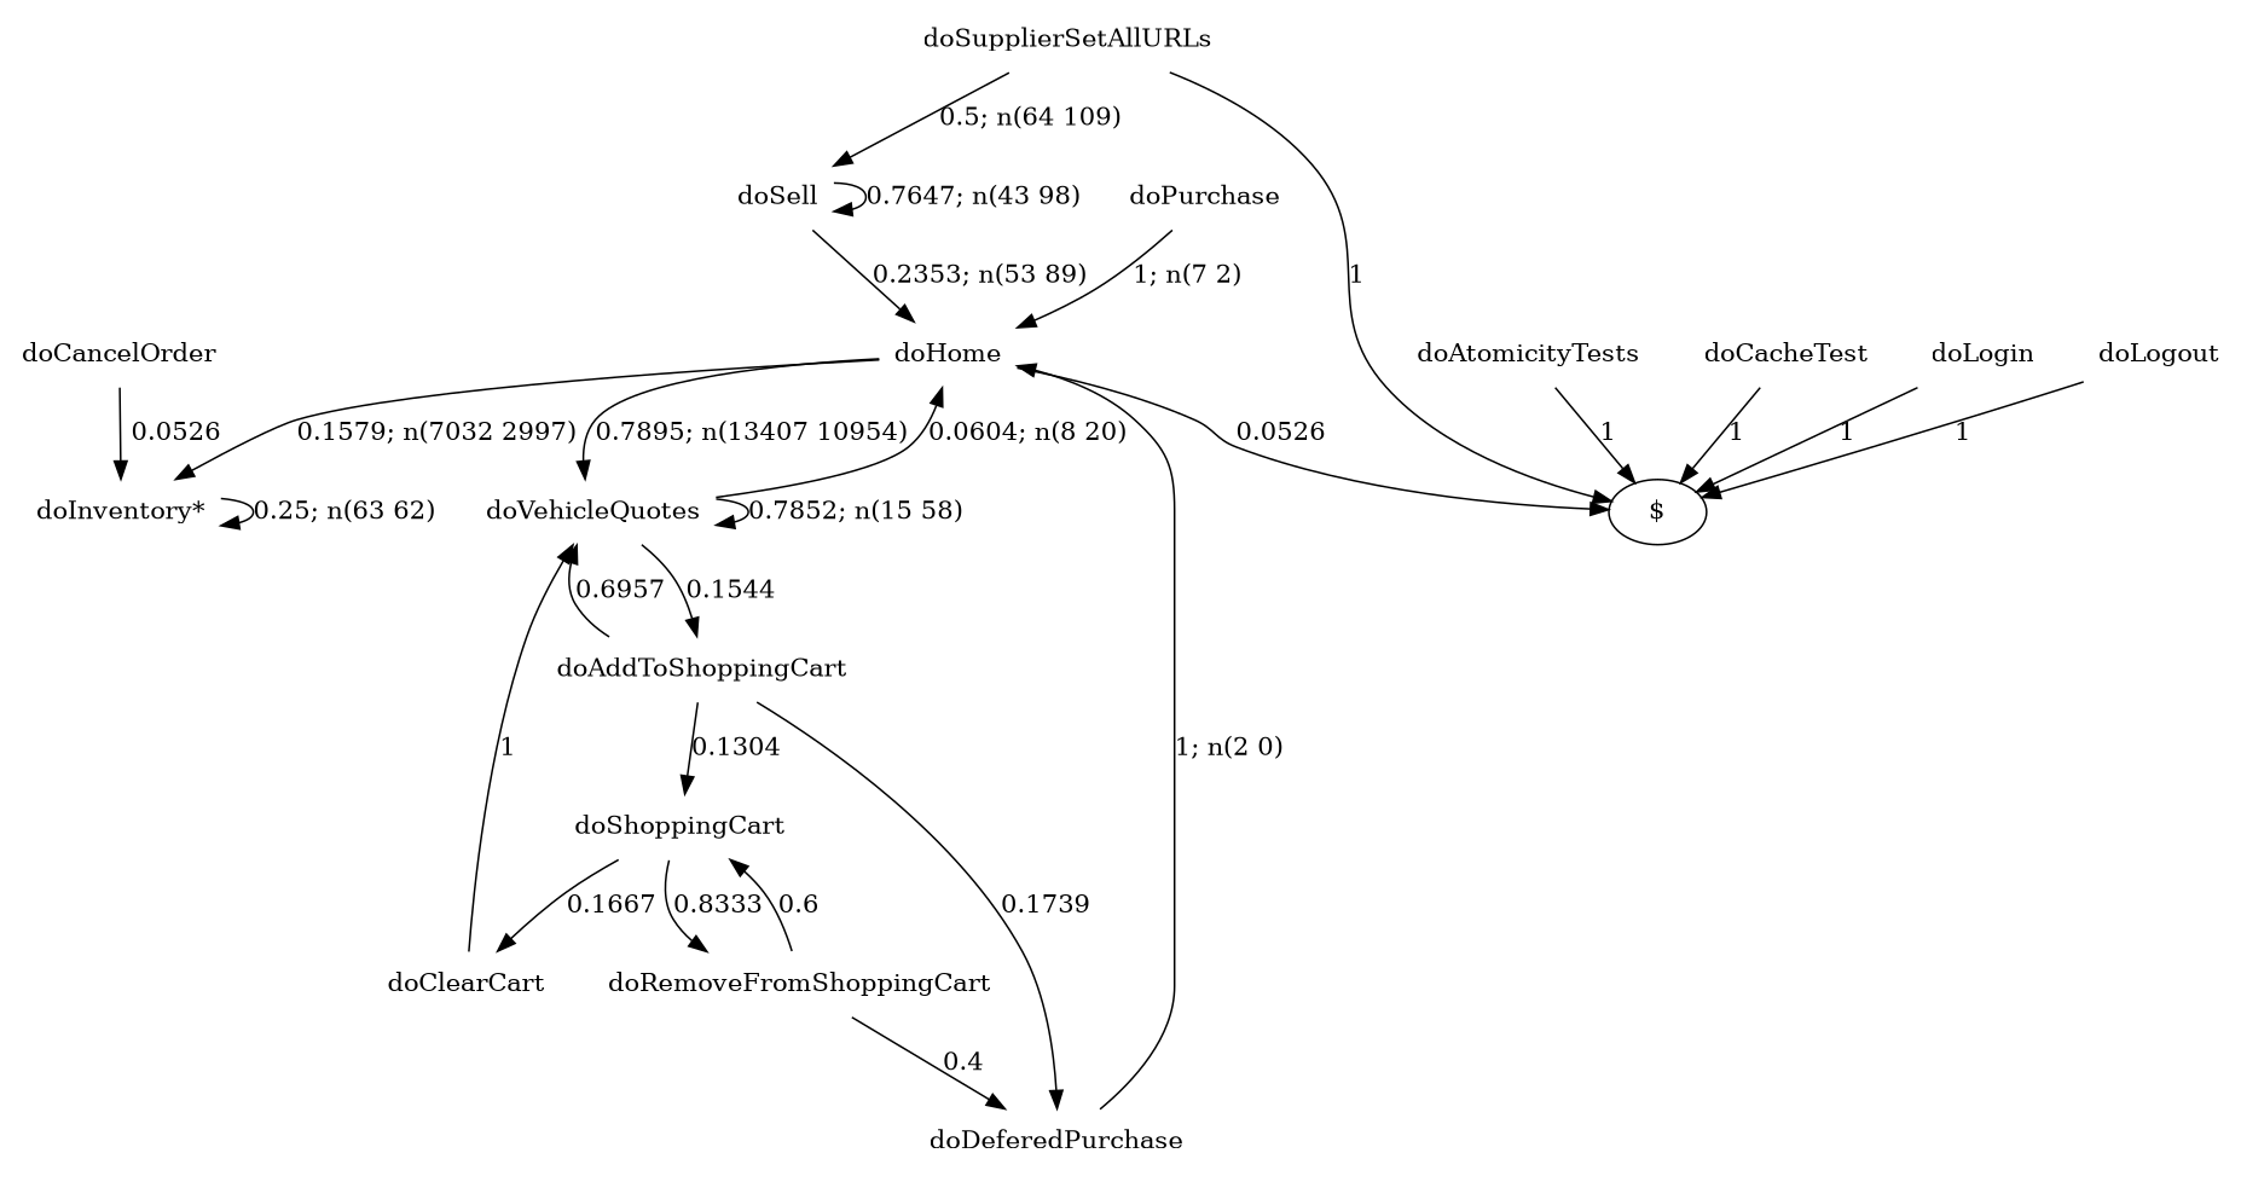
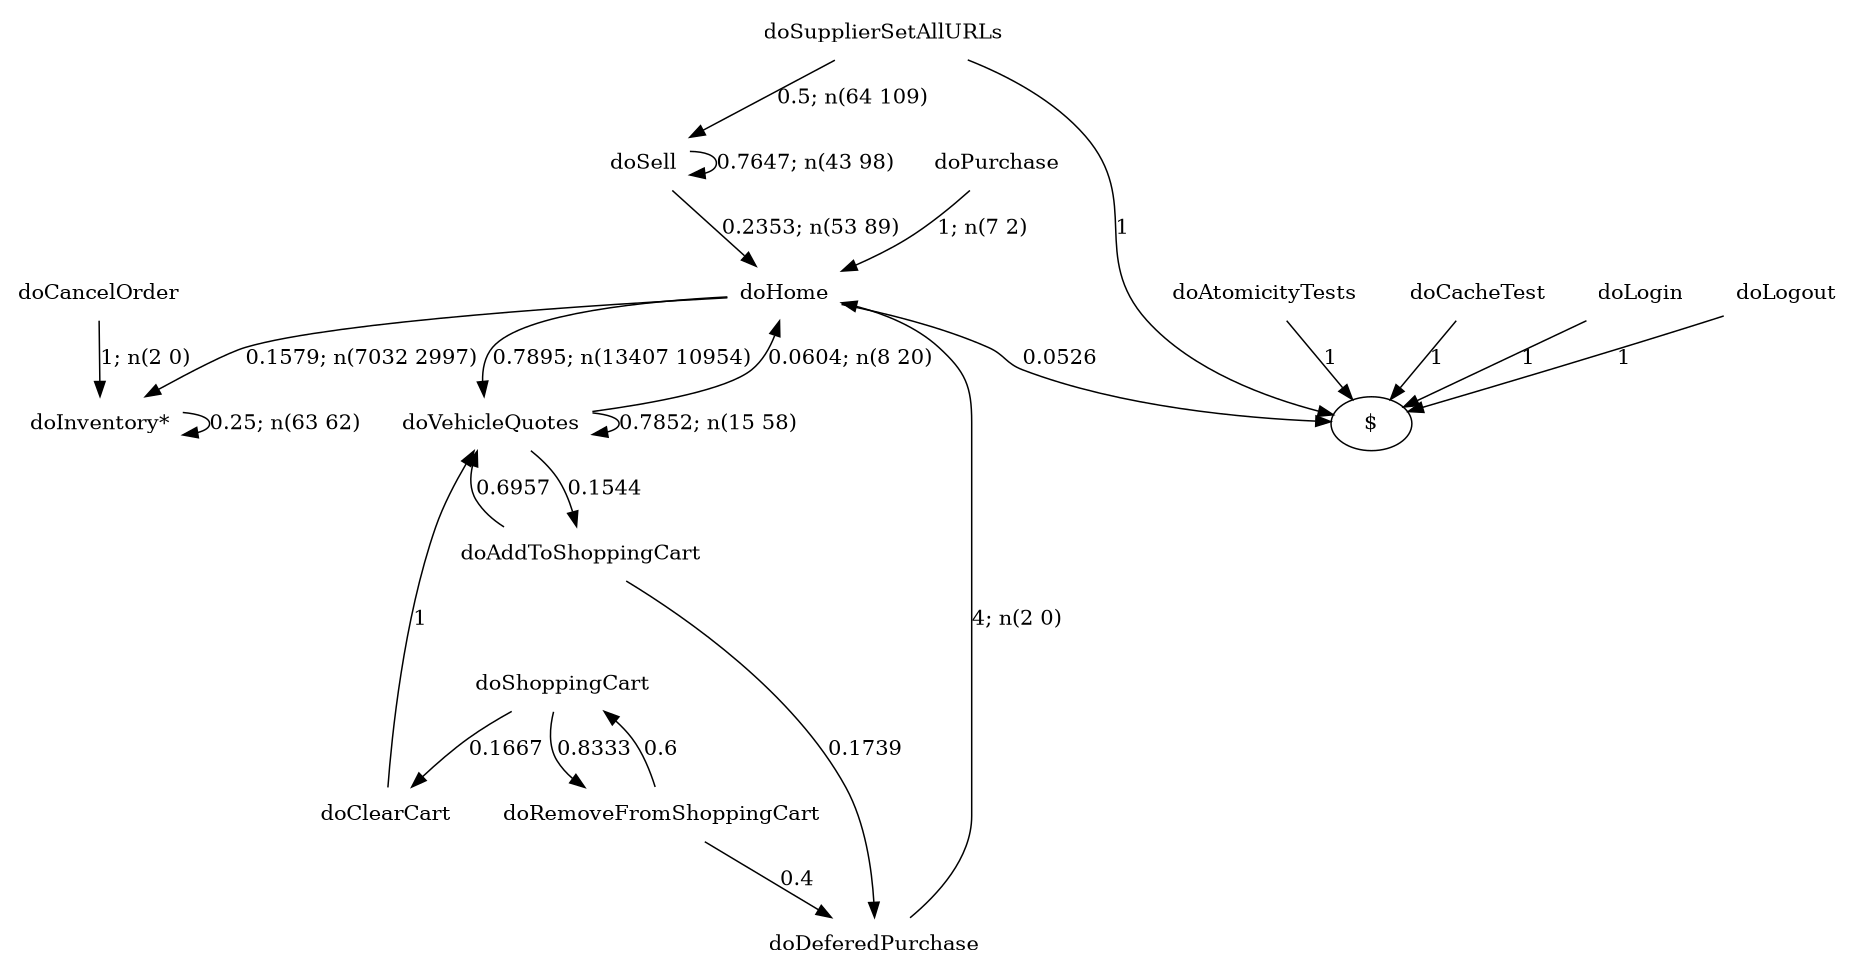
  digraph {
    node [shape=none]
    edge [style=solid]
    n1 [label="doInventory*"]
    n2 [label=doSell]
    n3 [label=doHome]
    n4 [label=doCancelOrder]
    n5 [label=doSupplierSetAllURLs]
    "$" [shape=""]
    n7 [label=doAtomicityTests]
    n8 [label=doCacheTest]
    n9 [label=doLogin]
    n10 [label=doVehicleQuotes]
    n11 [label=doAddToShoppingCart]
    n12 [label=doShoppingCart]
    n13 [label=doDeferedPurchase]
    n14 [label=doClearCart]
    n15 [label=doRemoveFromShoppingCart]
    n16 [label=doPurchase]
    n17 [label=doLogout]
    n1 -> n1 [label="0.25; n(63 62)"]
    n2 -> n2 [label="0.7647; n(43 98)"]
    n2 -> n3 [label="0.2353; n(53 89)"]
    n3 -> n1 [label="0.1579; n(7032 2997)"]
    n3 -> "$" [label=0.0526]
    n3 -> n10 [label="0.7895; n(13407 10954)"]
-   n4 -> n1 [label=0.0526]
+   n4 -> n1 [label="1; n(2 0)"]
    n5 -> n2 [label="0.5; n(64 109)"]
    n5 -> "$" [label=1]
    n7 -> "$" [label=1]
    n8 -> "$" [label=1]
    n9 -> "$" [label=1]
    n10 -> n3 [label="0.0604; n(8 20)"]
    n10 -> n10 [label="0.7852; n(15 58)"]
    n10 -> n11 [label=0.1544]
    n11 -> n10 [label=0.6957]
-   n11 -> n12 [label=0.1304]
    n11 -> n13 [label=0.1739]
    n12 -> n14 [label=0.1667]
    n12 -> n15 [label=0.8333]
-   n13 -> n3 [label="1; n(2 0)"]
+   n13 -> n3 [label="4; n(2 0)"]
    n14 -> n10 [label=1]
    n15 -> n12 [label=0.6]
    n15 -> n13 [label=0.4]
    n16 -> n3 [label="1; n(7 2)"]
    n17 -> "$" [label=1]
  }
